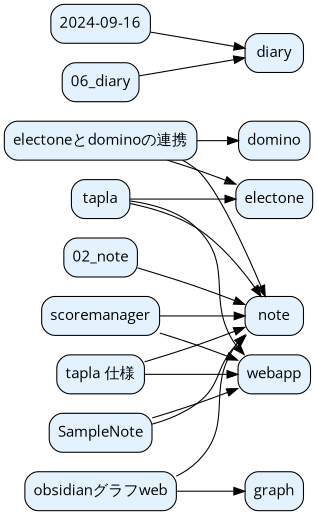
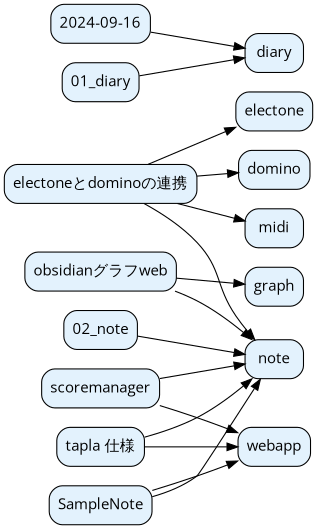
  digraph {
    fontname="Open Sans"
    rankdir=LR
    node [fillcolor="#e3f2fd" fontname="Open Sans" shape=box style="filled,rounded"]
    edge [fontname="Open Sans"]
    n1 [label=scoremanager]
    n2 [label=note]
    n3 [label=webapp]
    n4 [label=electone]
    n5 [label="electoneとdominoの連携"]
    n6 [label=domino]
+   n7 [label=midi]
    n8 [label="obsidianグラフweb"]
    n9 [label="graph"]
    n10 [label="tapla 仕様"]
-   n11 [label=tapla]
    n12 [label=SampleNote]
    n13 [label="2024-09-16"]
    n14 [label=diary]
    n15 [label="02_note"]
-   n16 [label="06_diary"]
+   n16 [label="01_diary"]
    n1 -> n2
    n1 -> n3
    n5 -> n2
    n5 -> n4
    n5 -> n6
+   n5 -> n7
    n8 -> n2
    n8 -> n9
    n10 -> n2
    n10 -> n3
-   n11 -> n2
-   n11 -> n3
-   n11 -> n4
    n12 -> n2
    n12 -> n3
    n13 -> n14
    n15 -> n2
    n16 -> n14
  }
